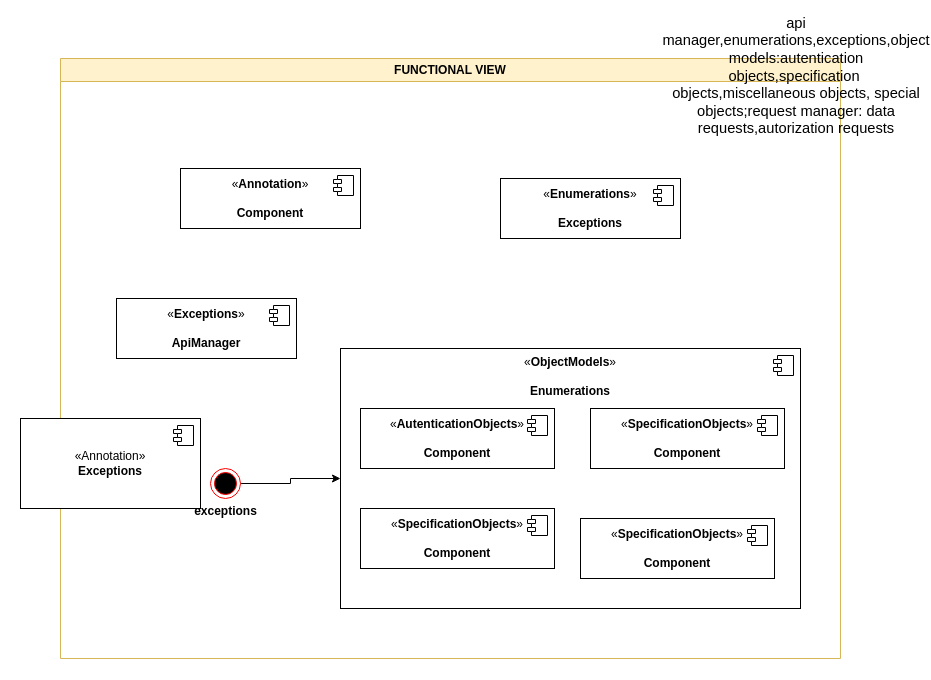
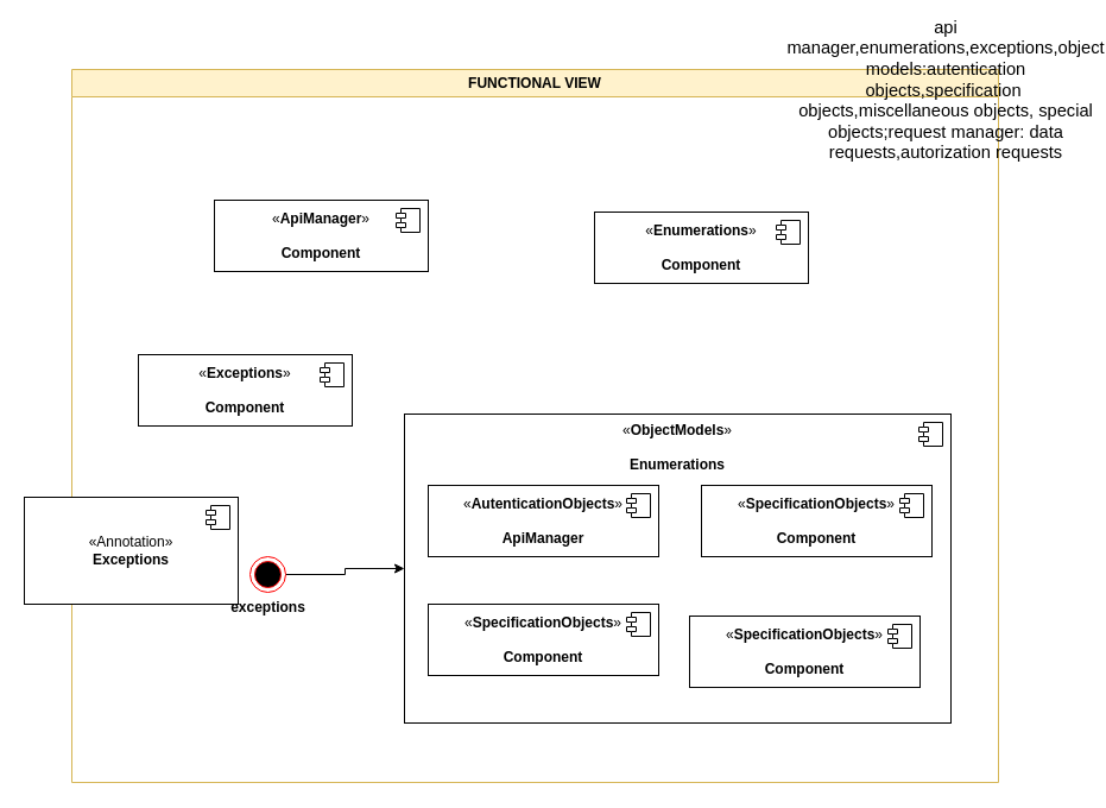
  <mxCell id="0" />
  <mxCell id="1" parent="0" />
  <mxCell id="2" value="FUNCTIONAL VIEW" style="swimlane;whiteSpace=wrap;html=1;fillColor=#FFF2CC;strokeColor=#d6b656;" vertex="1" parent="1"><mxGeometry x="60" y="20" width="780" height="600" as="geometry" /></mxCell>
  <mxCell id="3" value="&#10;&lt;b id=&quot;docs-internal-guid-46ae1bfb-7fff-1c01-dad7-981f20cc9a1b&quot; style=&quot;font-weight:normal;&quot;&gt;&lt;span style=&quot;font-size:11pt;font-family:Arial,sans-serif;color:#000000;background-color:transparent;font-weight:400;font-style:normal;font-variant:normal;text-decoration:none;vertical-align:baseline;white-space:pre;white-space:pre-wrap;&quot;&gt;api manager,enumerations,exceptions,object models:autentication objects,specification&amp;nbsp; objects,miscellaneous objects, special objects;request manager: data requests,autorization requests&lt;/span&gt;&lt;/b&gt;&#10;&#10;" style="text;html=1;align=center;verticalAlign=middle;whiteSpace=wrap;rounded=0;" vertex="1" parent="2"><mxGeometry x="706" y="10" width="60" height="30" as="geometry" /></mxCell>
- <mxCell id="4" value="«&lt;b&gt;Enumerations&lt;/b&gt;»&lt;div&gt;&lt;br&gt;&lt;b&gt;Exceptions&lt;/b&gt;&lt;/div&gt;" style="html=1;dropTarget=0;whiteSpace=wrap;" vertex="1" parent="2"><mxGeometry x="440" y="120" width="180" height="60" as="geometry" /></mxCell>
+ <mxCell id="4" value="«&lt;b&gt;Enumerations&lt;/b&gt;»&lt;div&gt;&lt;br&gt;&lt;b&gt;Component&lt;/b&gt;&lt;/div&gt;" style="html=1;dropTarget=0;whiteSpace=wrap;" vertex="1" parent="2"><mxGeometry x="440" y="120" width="180" height="60" as="geometry" /></mxCell>
  <mxCell id="5" value="" style="shape=module;jettyWidth=8;jettyHeight=4;" vertex="1" parent="4"><mxGeometry x="1" width="20" height="20" relative="1" as="geometry"><mxPoint x="-27" y="7" as="offset" /></mxGeometry></mxCell>
  <mxCell id="6" value="«&lt;b&gt;ObjectModels&lt;/b&gt;»&lt;div&gt;&lt;br&gt;&lt;b&gt;Enumerations&lt;/b&gt;&lt;/div&gt;" style="html=1;dropTarget=0;whiteSpace=wrap;verticalAlign=top;" vertex="1" parent="2"><mxGeometry x="280" y="290" width="460" height="260" as="geometry" /></mxCell>
  <mxCell id="7" value="" style="shape=module;jettyWidth=8;jettyHeight=4;" vertex="1" parent="6"><mxGeometry x="1" width="20" height="20" relative="1" as="geometry"><mxPoint x="-27" y="7" as="offset" /></mxGeometry></mxCell>
- <mxCell id="8" value="«&lt;b&gt;AutenticationObjects&lt;/b&gt;»&lt;div&gt;&lt;br&gt;&lt;b&gt;Component&lt;/b&gt;&lt;/div&gt;" style="html=1;dropTarget=0;whiteSpace=wrap;" vertex="1" parent="2"><mxGeometry x="300" y="350" width="194" height="60" as="geometry" /></mxCell>
+ <mxCell id="8" value="«&lt;b&gt;AutenticationObjects&lt;/b&gt;»&lt;div&gt;&lt;br&gt;&lt;b&gt;ApiManager&lt;/b&gt;&lt;/div&gt;" style="html=1;dropTarget=0;whiteSpace=wrap;" vertex="1" parent="2"><mxGeometry x="300" y="350" width="194" height="60" as="geometry" /></mxCell>
  <mxCell id="9" value="" style="shape=module;jettyWidth=8;jettyHeight=4;" vertex="1" parent="8"><mxGeometry x="1" width="20" height="20" relative="1" as="geometry"><mxPoint x="-27" y="7" as="offset" /></mxGeometry></mxCell>
- <mxCell id="10" value="«&lt;b&gt;Exceptions&lt;/b&gt;»&lt;div&gt;&lt;br&gt;&lt;b&gt;ApiManager&lt;/b&gt;&lt;/div&gt;" style="html=1;dropTarget=0;whiteSpace=wrap;" vertex="1" parent="2"><mxGeometry x="56" y="240" width="180" height="60" as="geometry" /></mxCell>
+ <mxCell id="10" value="«&lt;b&gt;Exceptions&lt;/b&gt;»&lt;div&gt;&lt;br&gt;&lt;b&gt;Component&lt;/b&gt;&lt;/div&gt;" style="html=1;dropTarget=0;whiteSpace=wrap;" vertex="1" parent="2"><mxGeometry x="56" y="240" width="180" height="60" as="geometry" /></mxCell>
  <mxCell id="11" value="" style="shape=module;jettyWidth=8;jettyHeight=4;" vertex="1" parent="10"><mxGeometry x="1" width="20" height="20" relative="1" as="geometry"><mxPoint x="-27" y="7" as="offset" /></mxGeometry></mxCell>
- <mxCell id="12" value="«&lt;b&gt;Annotation&lt;/b&gt;»&lt;div&gt;&lt;br&gt;&lt;b&gt;Component&lt;/b&gt;&lt;/div&gt;" style="html=1;dropTarget=0;whiteSpace=wrap;" vertex="1" parent="2"><mxGeometry x="120" y="110" width="180" height="60" as="geometry" /></mxCell>
+ <mxCell id="12" value="«&lt;b&gt;ApiManager&lt;/b&gt;»&lt;div&gt;&lt;br&gt;&lt;b&gt;Component&lt;/b&gt;&lt;/div&gt;" style="html=1;dropTarget=0;whiteSpace=wrap;" vertex="1" parent="2"><mxGeometry x="120" y="110" width="180" height="60" as="geometry" /></mxCell>
  <mxCell id="13" value="" style="shape=module;jettyWidth=8;jettyHeight=4;" vertex="1" parent="12"><mxGeometry x="1" width="20" height="20" relative="1" as="geometry"><mxPoint x="-27" y="7" as="offset" /></mxGeometry></mxCell>
  <mxCell id="14" value="«&lt;b&gt;SpecificationObjects&lt;/b&gt;»&lt;div&gt;&lt;br&gt;&lt;b&gt;Component&lt;/b&gt;&lt;/div&gt;" style="html=1;dropTarget=0;whiteSpace=wrap;" vertex="1" parent="2"><mxGeometry x="530" y="350" width="194" height="60" as="geometry" /></mxCell>
  <mxCell id="15" value="" style="shape=module;jettyWidth=8;jettyHeight=4;" vertex="1" parent="14"><mxGeometry x="1" width="20" height="20" relative="1" as="geometry"><mxPoint x="-27" y="7" as="offset" /></mxGeometry></mxCell>
  <mxCell id="16" value="«&lt;b&gt;SpecificationObjects&lt;/b&gt;»&lt;div&gt;&lt;br&gt;&lt;b&gt;Component&lt;/b&gt;&lt;/div&gt;" style="html=1;dropTarget=0;whiteSpace=wrap;" vertex="1" parent="2"><mxGeometry x="520" y="460" width="194" height="60" as="geometry" /></mxCell>
  <mxCell id="17" value="" style="shape=module;jettyWidth=8;jettyHeight=4;" vertex="1" parent="16"><mxGeometry x="1" width="20" height="20" relative="1" as="geometry"><mxPoint x="-27" y="7" as="offset" /></mxGeometry></mxCell>
  <mxCell id="18" value="«&lt;b&gt;SpecificationObjects&lt;/b&gt;»&lt;div&gt;&lt;br&gt;&lt;b&gt;Component&lt;/b&gt;&lt;/div&gt;" style="html=1;dropTarget=0;whiteSpace=wrap;" vertex="1" parent="2"><mxGeometry x="300" y="450" width="194" height="60" as="geometry" /></mxCell>
  <mxCell id="19" value="" style="shape=module;jettyWidth=8;jettyHeight=4;" vertex="1" parent="18"><mxGeometry x="1" width="20" height="20" relative="1" as="geometry"><mxPoint x="-27" y="7" as="offset" /></mxGeometry></mxCell>
  <mxCell id="20" value="&amp;laquo;Annotation&amp;raquo;&lt;br/&gt;&lt;b&gt;Exceptions&lt;/b&gt;" style="html=1;dropTarget=0;whiteSpace=wrap;" vertex="1" parent="2"><mxGeometry x="-40" y="360" width="180" height="90" as="geometry" /></mxCell>
  <mxCell id="21" value="" style="shape=module;jettyWidth=8;jettyHeight=4;" vertex="1" parent="20"><mxGeometry x="1" width="20" height="20" relative="1" as="geometry"><mxPoint x="-27" y="7" as="offset" /></mxGeometry></mxCell>
  <mxCell id="22" style="edgeStyle=orthogonalEdgeStyle;rounded=0;orthogonalLoop=1;jettySize=auto;html=1;entryX=0;entryY=0.5;entryDx=0;entryDy=0;" edge="1" parent="2" source="23" target="6"><mxGeometry relative="1" as="geometry" /></mxCell>
  <mxCell id="23" value="" style="ellipse;html=1;shape=endState;fillColor=#000000;strokeColor=#ff0000;" vertex="1" parent="2"><mxGeometry x="150" y="410" width="30" height="30" as="geometry" /></mxCell>
  <mxCell id="24" value="exceptions" style="text;align=center;fontStyle=1;verticalAlign=middle;spacingLeft=3;spacingRight=3;strokeColor=none;rotatable=0;points=[[0,0.5],[1,0.5]];portConstraint=eastwest;html=1;" vertex="1" parent="2"><mxGeometry x="125" y="440" width="80" height="26" as="geometry" /></mxCell>
